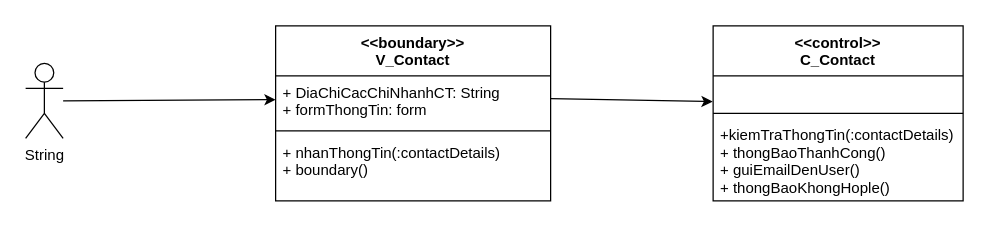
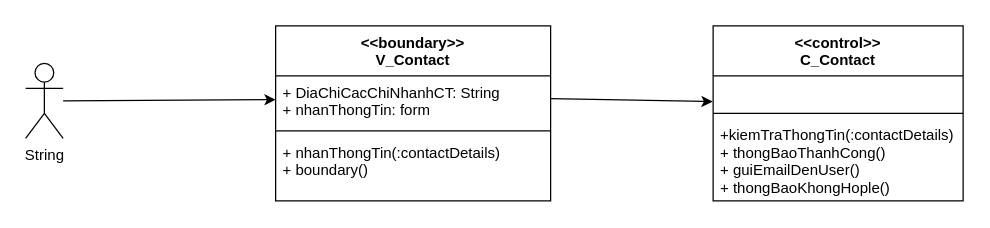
  <mxCell id="0" />
  <mxCell id="1" parent="0" />
  <mxCell id="2" value="String" style="shape=umlActor;verticalLabelPosition=bottom;verticalAlign=top;html=1;outlineConnect=0;" parent="1" vertex="1"><mxGeometry x="20" y="50" width="30" height="60" as="geometry" /></mxCell>
  <mxCell id="3" value="&lt;&lt;boundary&gt;&gt;&#10;V_Contact" style="swimlane;fontStyle=1;align=center;verticalAlign=top;childLayout=stackLayout;horizontal=1;startSize=40;horizontalStack=0;resizeParent=1;resizeParentMax=0;resizeLast=0;collapsible=1;marginBottom=0;" parent="1" vertex="1"><mxGeometry x="220" y="20" width="220" height="140" as="geometry" /></mxCell>
- <mxCell id="4" value="+ DiaChiCacChiNhanhCT: String&#10;+ formThongTin: form" style="text;strokeColor=none;fillColor=none;align=left;verticalAlign=top;spacingLeft=4;spacingRight=4;overflow=hidden;rotatable=0;points=[[0,0.5],[1,0.5]];portConstraint=eastwest;" parent="3" vertex="1"><mxGeometry y="40" width="220" height="40" as="geometry" /></mxCell>
+ <mxCell id="4" value="+ DiaChiCacChiNhanhCT: String&#10;+ nhanThongTin: form" style="text;strokeColor=none;fillColor=none;align=left;verticalAlign=top;spacingLeft=4;spacingRight=4;overflow=hidden;rotatable=0;points=[[0,0.5],[1,0.5]];portConstraint=eastwest;" parent="3" vertex="1"><mxGeometry y="40" width="220" height="40" as="geometry" /></mxCell>
  <mxCell id="5" value="" style="line;strokeWidth=1;fillColor=none;align=left;verticalAlign=middle;spacingTop=-1;spacingLeft=3;spacingRight=3;rotatable=0;labelPosition=right;points=[];portConstraint=eastwest;" parent="3" vertex="1"><mxGeometry y="80" width="220" height="8" as="geometry" /></mxCell>
  <mxCell id="6" value="+ nhanThongTin(:contactDetails)&#10;+ boundary()" style="text;strokeColor=none;fillColor=none;align=left;verticalAlign=top;spacingLeft=4;spacingRight=4;overflow=hidden;rotatable=0;points=[[0,0.5],[1,0.5]];portConstraint=eastwest;" parent="3" vertex="1"><mxGeometry y="88" width="220" height="52" as="geometry" /></mxCell>
  <mxCell id="7" value="" style="endArrow=classic;html=1;entryX=-0.002;entryY=0.792;entryDx=0;entryDy=0;exitX=1;exitY=0.455;exitDx=0;exitDy=0;exitPerimeter=0;entryPerimeter=0;" parent="1" source="4" target="10" edge="1"><mxGeometry width="50" height="50" relative="1" as="geometry"><mxPoint x="370" y="110" as="sourcePoint" /><mxPoint x="578.08" y="66.64" as="targetPoint" /></mxGeometry></mxCell>
  <mxCell id="8" value="" style="endArrow=classic;html=1;" parent="1" source="2" edge="1"><mxGeometry width="50" height="50" relative="1" as="geometry"><mxPoint x="370" y="110" as="sourcePoint" /><mxPoint x="220" y="79" as="targetPoint" /></mxGeometry></mxCell>
  <mxCell id="9" value="&lt;&lt;control&gt;&gt;&#10;C_Contact" style="swimlane;fontStyle=1;align=center;verticalAlign=top;childLayout=stackLayout;horizontal=1;startSize=40;horizontalStack=0;resizeParent=1;resizeParentMax=0;resizeLast=0;collapsible=1;marginBottom=0;" parent="1" vertex="1"><mxGeometry x="570" y="20" width="200" height="140" as="geometry" /></mxCell>
  <mxCell id="10" value="   " style="text;strokeColor=none;fillColor=none;align=left;verticalAlign=top;spacingLeft=4;spacingRight=4;overflow=hidden;rotatable=0;points=[[0,0.5],[1,0.5]];portConstraint=eastwest;" parent="9" vertex="1"><mxGeometry y="40" width="200" height="26" as="geometry" /></mxCell>
  <mxCell id="11" value="" style="line;strokeWidth=1;fillColor=none;align=left;verticalAlign=middle;spacingTop=-1;spacingLeft=3;spacingRight=3;rotatable=0;labelPosition=right;points=[];portConstraint=eastwest;" parent="9" vertex="1"><mxGeometry y="66" width="200" height="8" as="geometry" /></mxCell>
  <mxCell id="12" value="+kiemTraThongTin(:contactDetails)&#10;+ thongBaoThanhCong()&#10;+ guiEmailDenUser()&#10;+ thongBaoKhongHople()" style="text;strokeColor=none;fillColor=none;align=left;verticalAlign=top;spacingLeft=4;spacingRight=4;overflow=hidden;rotatable=0;points=[[0,0.5],[1,0.5]];portConstraint=eastwest;" parent="9" vertex="1"><mxGeometry y="74" width="200" height="66" as="geometry" /></mxCell>
